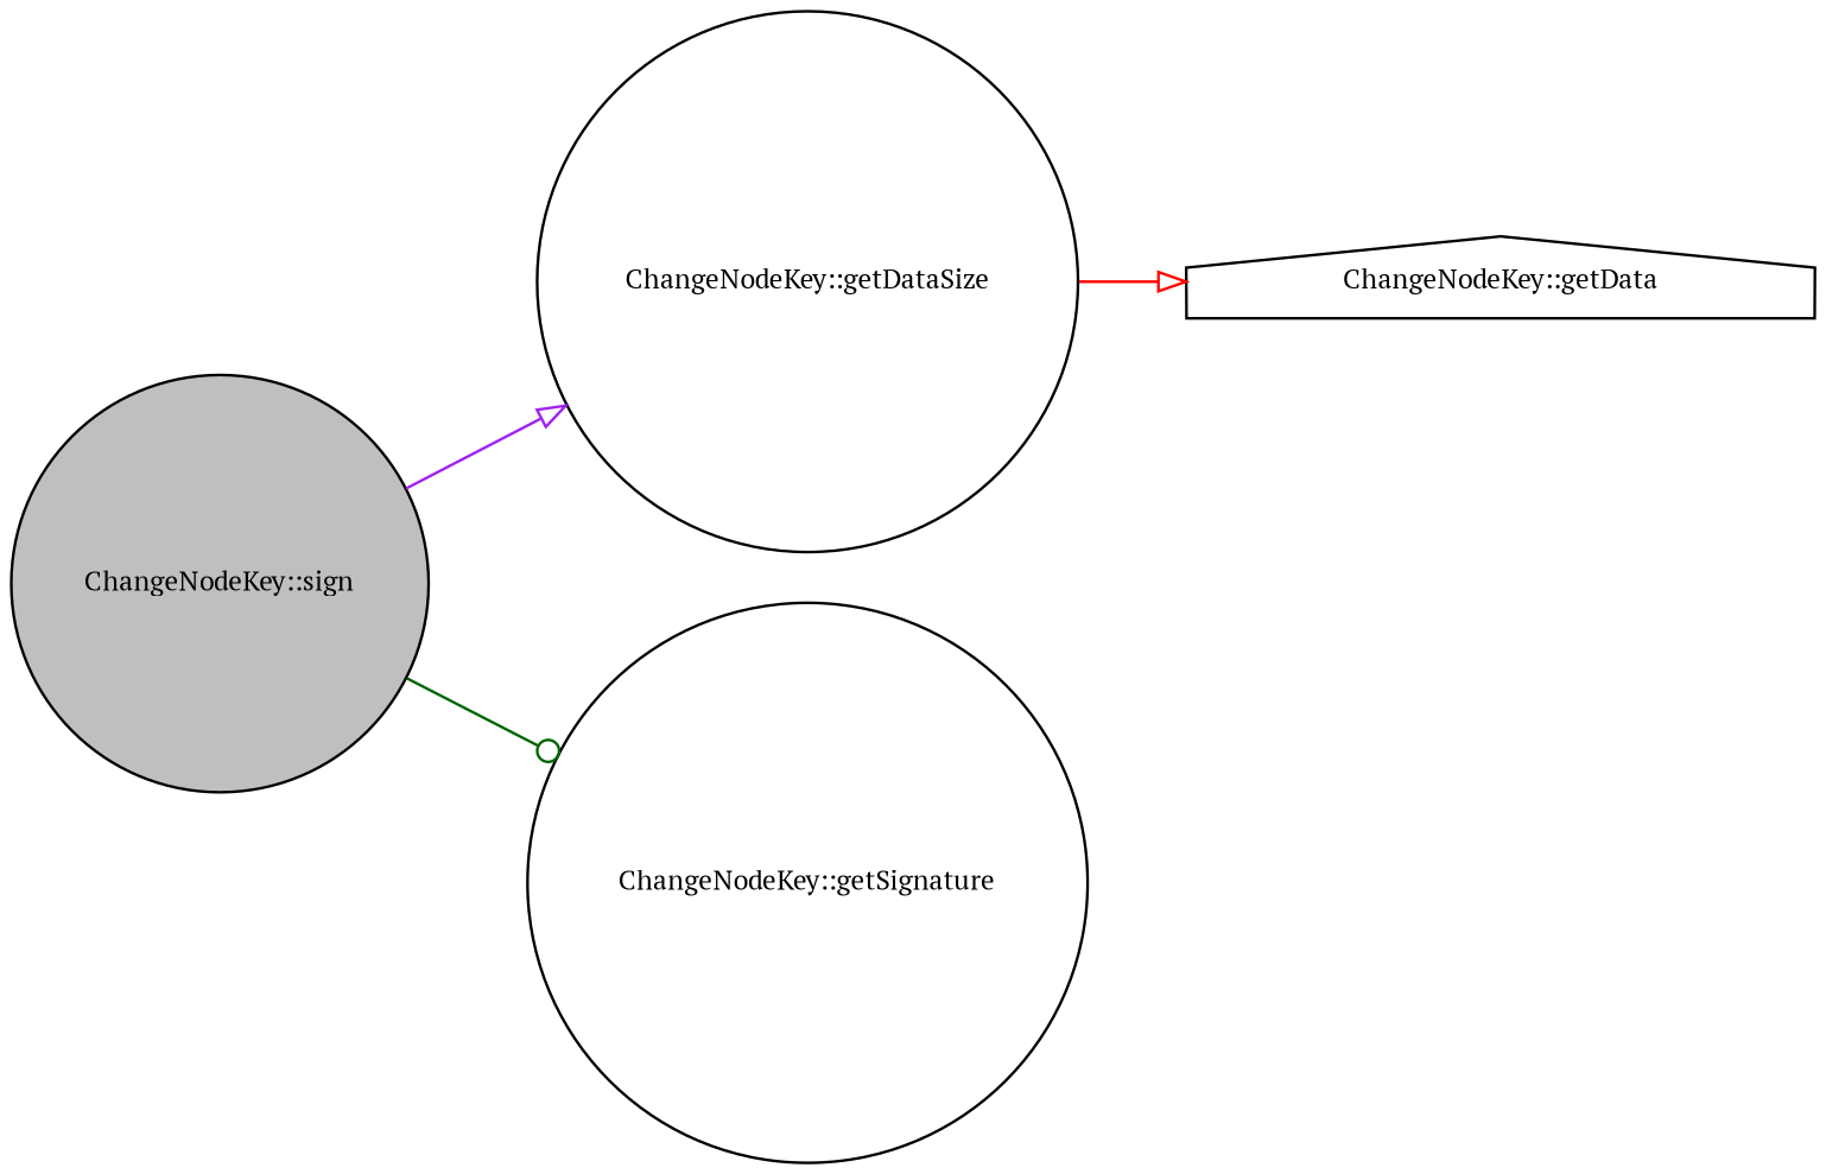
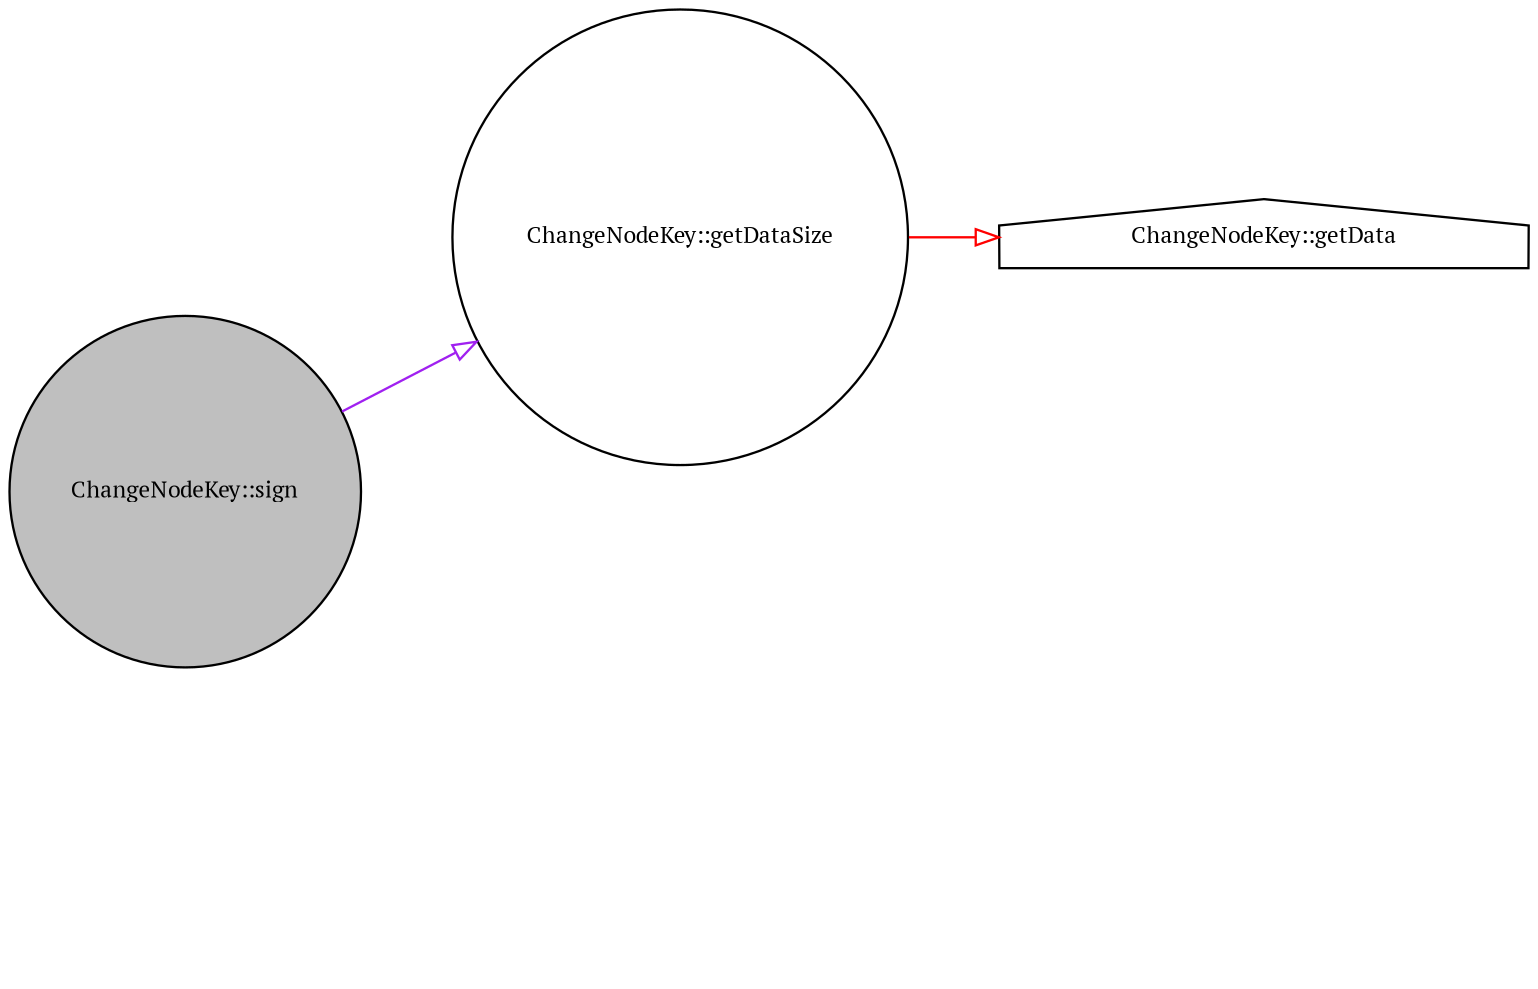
  digraph {
    fontname="PT Serif"
    rankdir=LR
    node [color=black fillcolor=white fontname="PT Serif" fontsize=10 shape=circle style=filled]
    edge [arrowhead=onormal fontname="PT Serif" fontsize=10 labelfontname=Helvetica labelfontsize=10 style=solid]
    n1 [fillcolor=grey75 fontcolor=black height=0.2 label="ChangeNodeKey::sign" width=0.4]
    n2 [height=0.2 label="ChangeNodeKey::getDataSize" width=0.4]
-   n3 [height=0.2 label="ChangeNodeKey::getSignature" width=0.4]
    n4 [height=0.2 label="ChangeNodeKey::getData" shape=house width=0.4]
    n1 -> n2 [color=purple]
-   n1 -> n3 [arrowhead=odot color=darkgreen]
    n2 -> n4 [color=red]
  }
